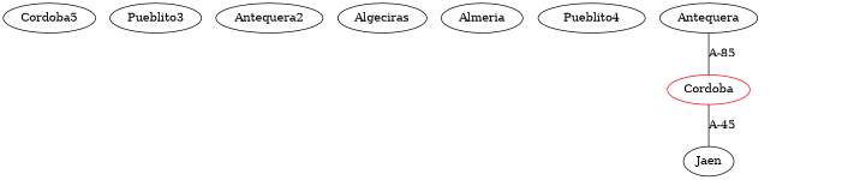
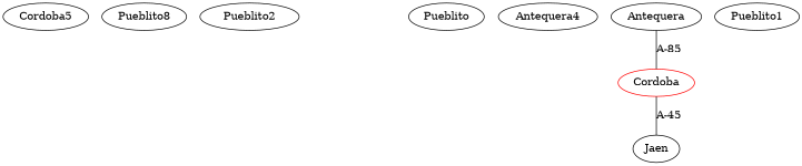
  strict graph {
    edge [color=black]
    n1 [label=Cordoba5]
-   n2 [label=Pueblito3]
-   n3 [label=Antequera2]
-   n4 [label=Algeciras]
-   n5 [label=Almeria]
-   n6 [label=Pueblito4]
+   n2 [label=Pueblito8]
+   n3 [label=Pueblito2]
+   n5 [label=Pueblito]
+   n6 [label=Antequera4]
    n7 [color=red label=Cordoba]
    n8 [label=Jaen]
    n9 [label=Antequera]
+   n10 [label=Pueblito1]
    n7 -- n8 [label="A-45"]
    n9 -- n7 [label="A-85"]
  }
